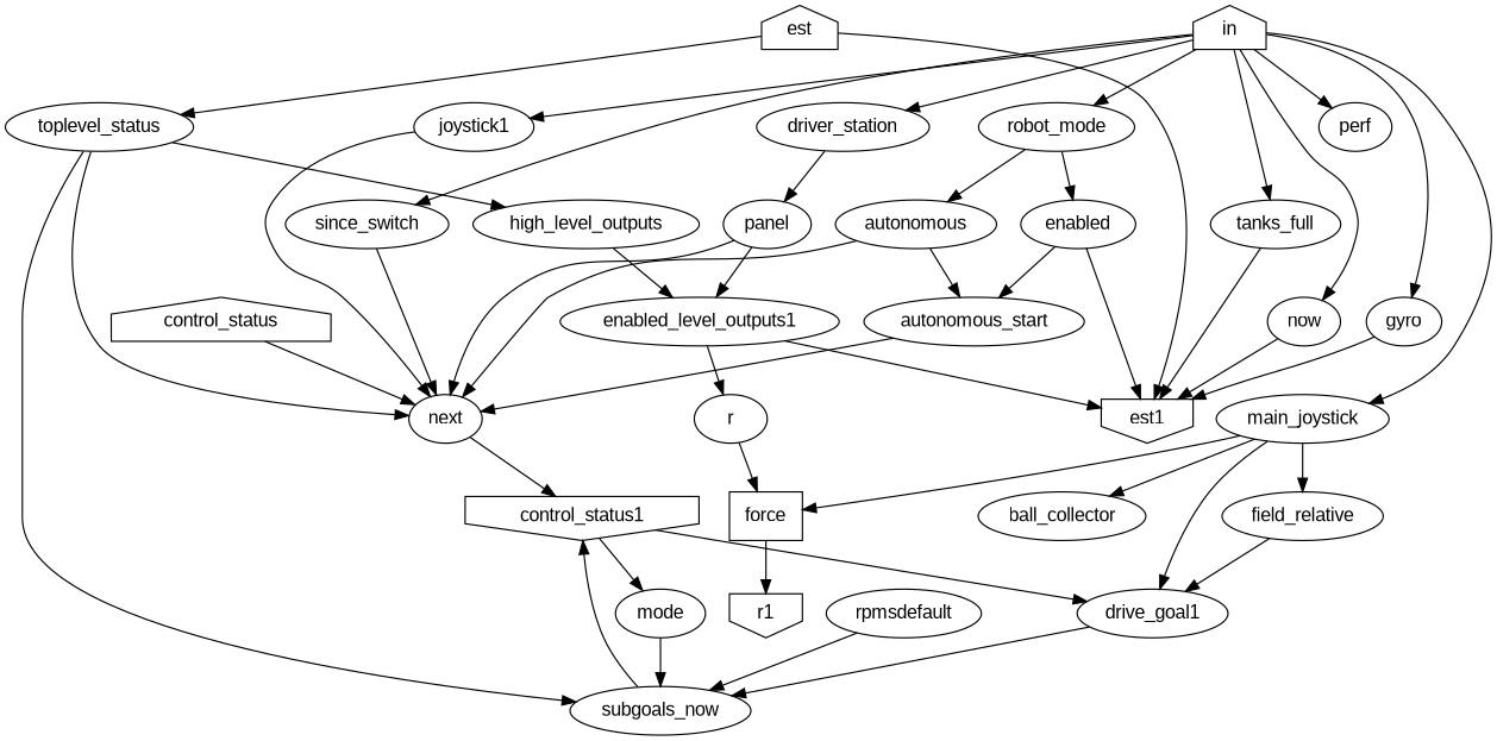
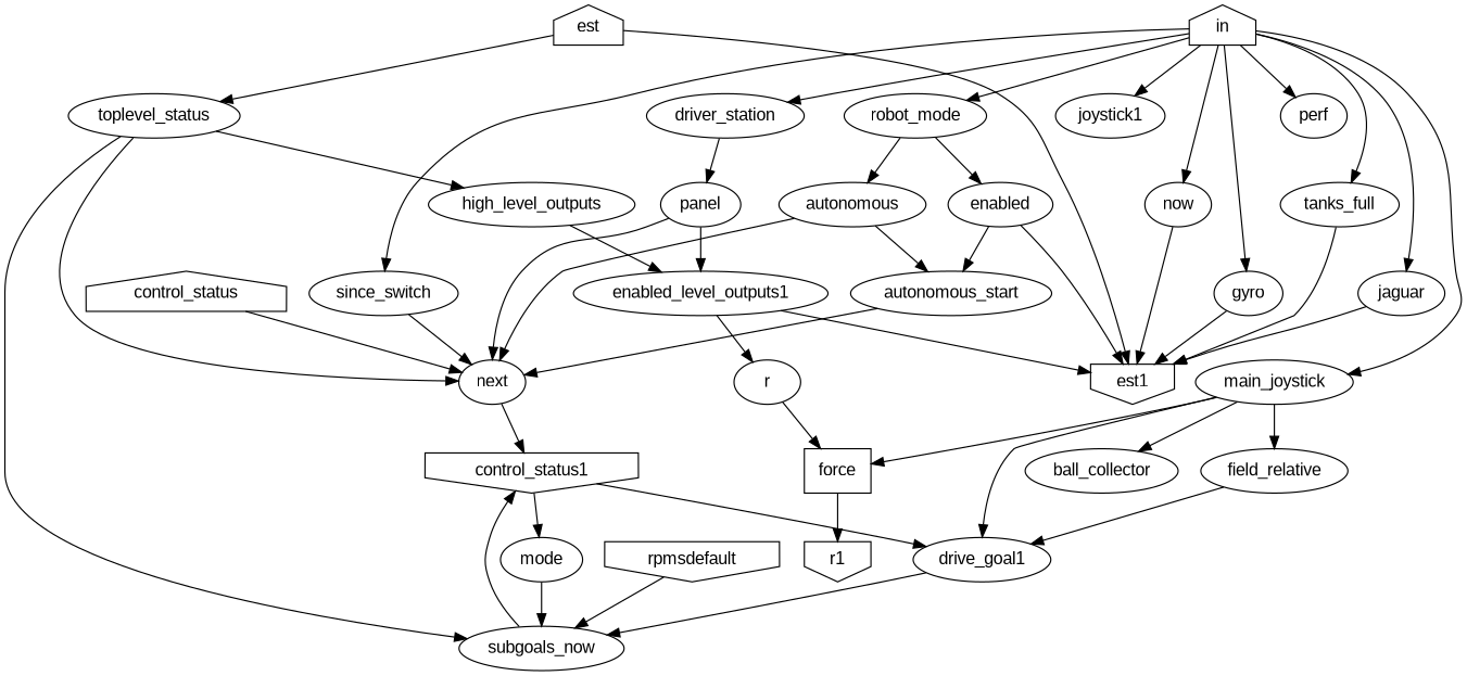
  digraph {
    fontname="Liberation Sans"
    node [fontname="Liberation Sans"]
    edge [fontname="Liberation Sans"]
    in [shape=house]
    gyro
    perf
    since_switch
    main_joystick
    tanks_full
    driver_station
    joystick1
    robot_mode
+   jaguar
    now
    est1 [shape=invhouse]
    next
    force [shape=box]
    ball_collector
    field_relative
    drive_goal1
    panel
    autonomous
    enabled
    est [shape=house]
    toplevel_status
    subgoals_now
    high_level_outputs
    control_status [shape=house]
    control_status1 [shape=invhouse]
    r1 [shape=invhouse]
    n28 [label=enabled_level_outputs1]
    r
    mode
    autonomous_start
-   rpmsdefault
+   rpmsdefault [shape=invhouse]
    in -> gyro
    in -> perf
    in -> since_switch
    in -> main_joystick
    in -> tanks_full
    in -> driver_station
    in -> joystick1
    in -> robot_mode
+   in -> jaguar
    in -> now
    gyro -> est1
    since_switch -> next
    main_joystick -> force
    main_joystick -> ball_collector
    main_joystick -> field_relative
    main_joystick -> drive_goal1
    tanks_full -> est1
    driver_station -> panel
-   joystick1 -> next
    robot_mode -> autonomous
    robot_mode -> enabled
+   jaguar -> est1
    now -> est1
    next -> control_status1
    force -> r1
    field_relative -> drive_goal1
    drive_goal1 -> subgoals_now
    panel -> next
    panel -> n28
    autonomous -> next
    autonomous -> autonomous_start
    enabled -> est1
    enabled -> autonomous_start
    est -> est1
    est -> toplevel_status
    toplevel_status -> next
    toplevel_status -> subgoals_now
    toplevel_status -> high_level_outputs
    subgoals_now -> control_status1
    high_level_outputs -> n28
    control_status -> next
    control_status1 -> drive_goal1
    control_status1 -> mode
    n28 -> est1
    n28 -> r
    r -> force
    mode -> subgoals_now
    autonomous_start -> next
    rpmsdefault -> subgoals_now
  }
